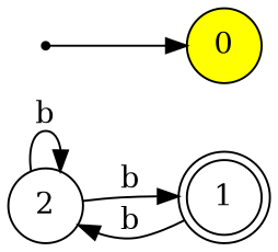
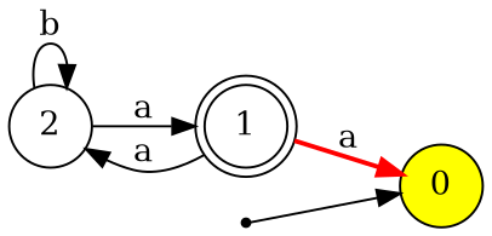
  digraph {
    rankdir=LR
    splines=true
    node [shape=circle]
    2
    1 [shape=doublecircle]
    0 [fillcolor=yellow style=filled]
    init [shape=point]
    2 -> 2 [label=b]
-   2 -> 1 [label=b]
-   1 -> 2 [label=b]
+   2 -> 1 [label=a]
+   1 -> 2 [label=a]
+   1 -> 0 [color=red label=a penwidth=2.0]
    init -> 0
  }
